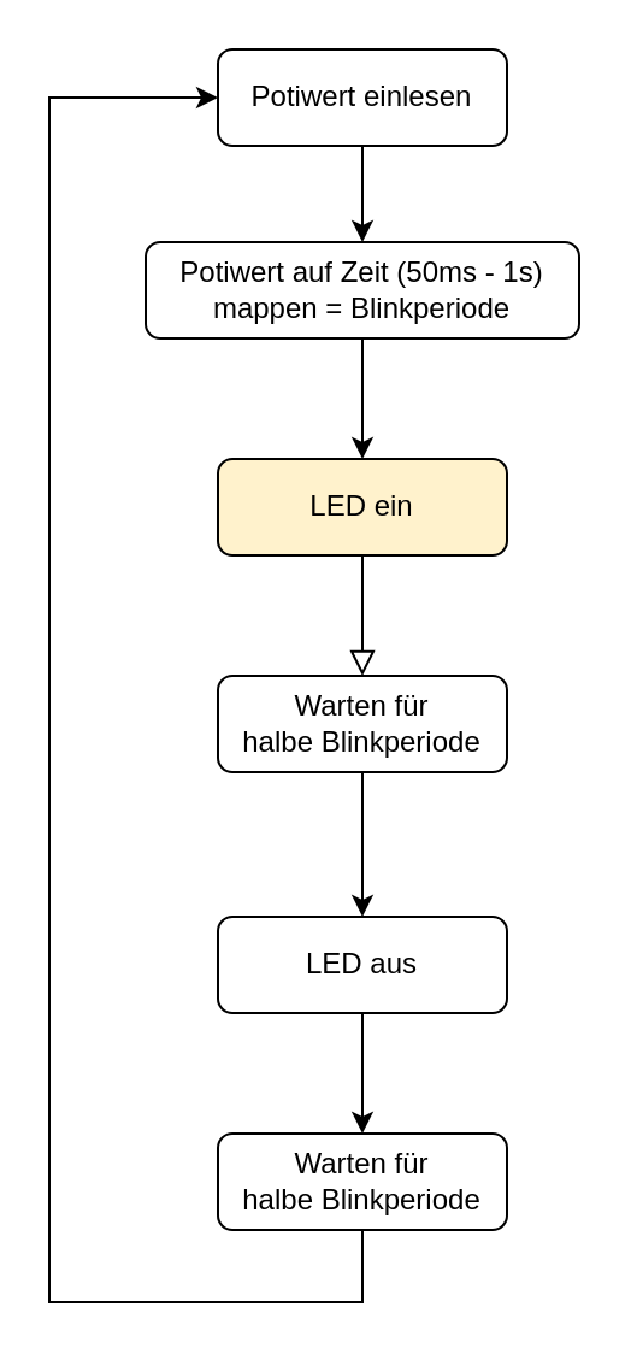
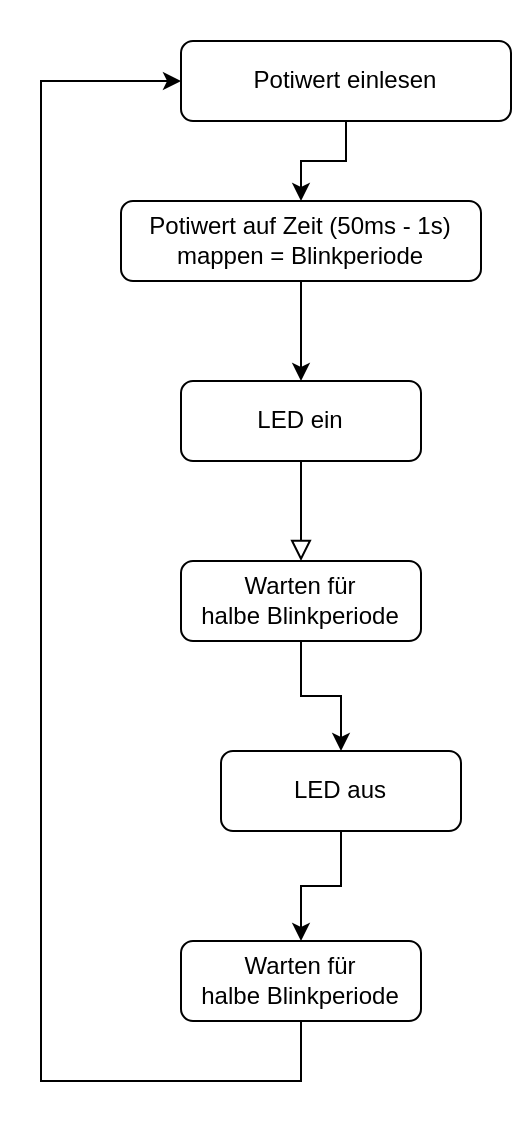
  <mxCell id="0" />
  <mxCell id="1" parent="0" />
  <mxCell id="2" value="" style="rounded=0;html=1;jettySize=auto;orthogonalLoop=1;fontSize=11;endArrow=block;endFill=0;endSize=8;strokeWidth=1;shadow=0;labelBackgroundColor=none;edgeStyle=orthogonalEdgeStyle;" parent="1" source="3" target="8" edge="1"><mxGeometry relative="1" as="geometry"><mxPoint x="150" y="280" as="targetPoint" /></mxGeometry></mxCell>
- <mxCell id="3" value="LED ein" style="rounded=1;whiteSpace=wrap;html=1;fontSize=12;glass=0;strokeWidth=1;shadow=0;fillColor=#fff2cc;" parent="1" vertex="1"><mxGeometry x="90" y="190" width="120" height="40" as="geometry" /></mxCell>
+ <mxCell id="3" value="LED ein" style="rounded=1;whiteSpace=wrap;html=1;fontSize=12;glass=0;strokeWidth=1;shadow=0;" parent="1" vertex="1"><mxGeometry x="90" y="190" width="120" height="40" as="geometry" /></mxCell>
  <mxCell id="4" style="edgeStyle=orthogonalEdgeStyle;rounded=0;orthogonalLoop=1;jettySize=auto;html=1;exitX=0.5;exitY=1;exitDx=0;exitDy=0;entryX=0.5;entryY=0;entryDx=0;entryDy=0;" parent="1" source="5" target="10" edge="1"><mxGeometry relative="1" as="geometry"><mxPoint x="150" y="500" as="targetPoint" /></mxGeometry></mxCell>
- <mxCell id="5" value="LED aus" style="rounded=1;whiteSpace=wrap;html=1;fontSize=12;glass=0;strokeWidth=1;shadow=0;" parent="1" vertex="1"><mxGeometry x="90" y="380" width="120" height="40" as="geometry" /></mxCell>
+ <mxCell id="5" value="LED aus" style="rounded=1;whiteSpace=wrap;html=1;fontSize=12;glass=0;strokeWidth=1;shadow=0;" parent="1" vertex="1"><mxGeometry x="110" y="375" width="120" height="40" as="geometry" /></mxCell>
  <mxCell id="6" style="edgeStyle=orthogonalEdgeStyle;rounded=0;orthogonalLoop=1;jettySize=auto;html=1;exitX=0.5;exitY=1;exitDx=0;exitDy=0;entryX=0.5;entryY=0;entryDx=0;entryDy=0;" parent="1" source="11" target="13" edge="1"><mxGeometry relative="1" as="geometry" /></mxCell>
  <mxCell id="7" style="edgeStyle=orthogonalEdgeStyle;rounded=0;orthogonalLoop=1;jettySize=auto;html=1;exitX=0.5;exitY=1;exitDx=0;exitDy=0;entryX=0.5;entryY=0;entryDx=0;entryDy=0;" parent="1" source="8" target="5" edge="1"><mxGeometry relative="1" as="geometry" /></mxCell>
  <mxCell id="8" value="Warten für halbe&amp;nbsp;Blinkperiode" style="rounded=1;whiteSpace=wrap;html=1;fontSize=12;glass=0;strokeWidth=1;shadow=0;" parent="1" vertex="1"><mxGeometry x="90" y="280" width="120" height="40" as="geometry" /></mxCell>
  <mxCell id="9" style="edgeStyle=orthogonalEdgeStyle;rounded=0;orthogonalLoop=1;jettySize=auto;html=1;exitX=0.5;exitY=1;exitDx=0;exitDy=0;entryX=0;entryY=0.5;entryDx=0;entryDy=0;" parent="1" source="10" target="11" edge="1"><mxGeometry relative="1" as="geometry"><Array as="points"><mxPoint x="150" y="540" /><mxPoint x="20" y="540" /><mxPoint x="20" y="40" /></Array></mxGeometry></mxCell>
  <mxCell id="10" value="Warten für halbe&amp;nbsp;Blinkperiode" style="rounded=1;whiteSpace=wrap;html=1;fontSize=12;glass=0;strokeWidth=1;shadow=0;" parent="1" vertex="1"><mxGeometry x="90" y="470" width="120" height="40" as="geometry" /></mxCell>
- <mxCell id="11" value="Potiwert einlesen" style="rounded=1;whiteSpace=wrap;html=1;fontSize=12;glass=0;strokeWidth=1;shadow=0;" parent="1" vertex="1"><mxGeometry x="90" y="20" width="120" height="40" as="geometry" /></mxCell>
+ <mxCell id="11" value="Potiwert einlesen" style="rounded=1;whiteSpace=wrap;html=1;fontSize=12;glass=0;strokeWidth=1;shadow=0;" parent="1" vertex="1"><mxGeometry x="90" y="20" width="165" height="40" as="geometry" /></mxCell>
  <mxCell id="12" style="edgeStyle=orthogonalEdgeStyle;rounded=0;orthogonalLoop=1;jettySize=auto;html=1;exitX=0.5;exitY=1;exitDx=0;exitDy=0;entryX=0.5;entryY=0;entryDx=0;entryDy=0;" parent="1" source="13" target="3" edge="1"><mxGeometry relative="1" as="geometry" /></mxCell>
  <mxCell id="13" value="Potiwert auf Zeit (50ms - 1s) mappen = Blinkperiode" style="rounded=1;whiteSpace=wrap;html=1;fontSize=12;glass=0;strokeWidth=1;shadow=0;" parent="1" vertex="1"><mxGeometry x="60" y="100" width="180" height="40" as="geometry" /></mxCell>
